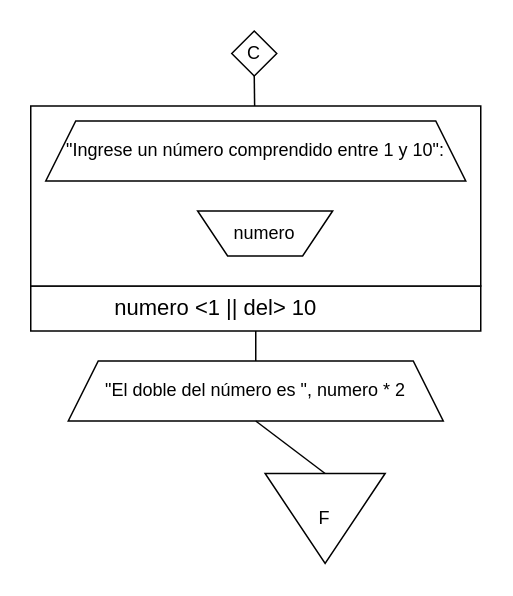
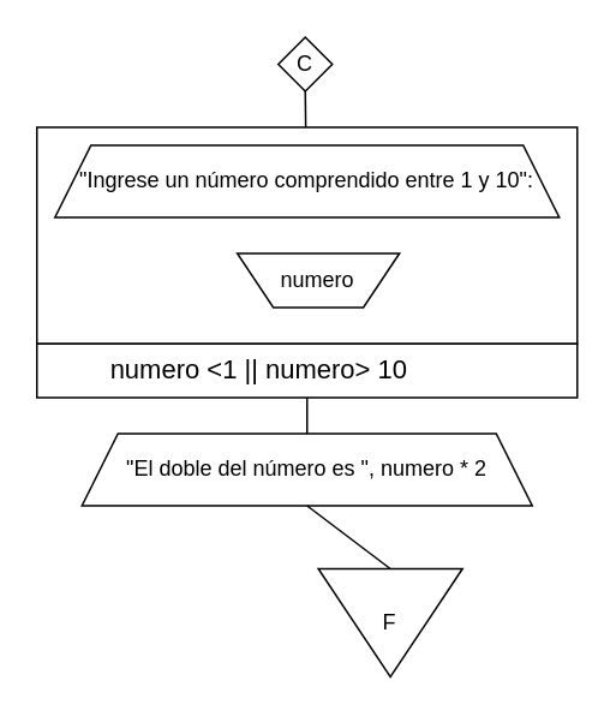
  <mxCell id="0" />
  <mxCell id="1" parent="0" />
  <mxCell id="2" value="&lt;font style=&quot;vertical-align: inherit&quot;&gt;&lt;font style=&quot;vertical-align: inherit&quot;&gt;C&lt;/font&gt;&lt;/font&gt;" style="rhombus;whiteSpace=wrap;html=1;" vertex="1" parent="1"><mxGeometry x="154" y="20" width="30" height="30" as="geometry" /></mxCell>
  <mxCell id="3" value="&lt;font style=&quot;vertical-align: inherit&quot;&gt;&lt;font style=&quot;vertical-align: inherit&quot;&gt;&quot;Ingrese un número comprendido entre 1 y 10&quot;&lt;/font&gt;&lt;/font&gt;" style="shape=trapezoid;perimeter=trapezoidPerimeter;whiteSpace=wrap;html=1;fixedSize=1;" vertex="1" parent="1"><mxGeometry x="26.25" y="130" width="287.5" height="30" as="geometry" /></mxCell>
  <mxCell id="4" value="" style="endArrow=none;html=1;entryX=0.5;entryY=1;entryDx=0;entryDy=0;exitX=0.5;exitY=0;exitDx=0;exitDy=0;" edge="1" parent="1" source="3" target="2"><mxGeometry width="50" height="50" relative="1" as="geometry"><mxPoint x="135" y="80" as="sourcePoint" /><mxPoint x="200" y="210" as="targetPoint" /></mxGeometry></mxCell>
  <mxCell id="5" value="" style="endArrow=none;html=1;entryX=0.5;entryY=1;entryDx=0;entryDy=0;exitX=0.556;exitY=1.067;exitDx=0;exitDy=0;exitPerimeter=0;" edge="1" parent="1" source="8" target="3"><mxGeometry width="50" height="50" relative="1" as="geometry"><mxPoint x="135" y="130" as="sourcePoint" /><mxPoint x="200" y="210" as="targetPoint" /></mxGeometry></mxCell>
- <mxCell id="6" value="&lt;span style=&quot;font-size: 11.0pt ; line-height: 107% ; font-family: &amp;#34;calibri&amp;#34; , sans-serif&quot;&gt;&lt;font style=&quot;vertical-align: inherit&quot;&gt;&lt;font style=&quot;vertical-align: inherit&quot;&gt;&lt;font style=&quot;vertical-align: inherit&quot;&gt;&lt;font style=&quot;vertical-align: inherit&quot;&gt;&lt;font style=&quot;vertical-align: inherit&quot;&gt;&lt;font style=&quot;vertical-align: inherit&quot;&gt;&lt;font style=&quot;vertical-align: inherit&quot;&gt;&lt;font style=&quot;vertical-align: inherit&quot;&gt;numero &amp;lt;1 ||&amp;nbsp;&lt;/font&gt;&lt;/font&gt;&lt;/font&gt;&lt;/font&gt;&lt;/font&gt;&lt;/font&gt;&lt;/font&gt;&lt;/font&gt;&lt;font style=&quot;vertical-align: inherit&quot;&gt;&lt;font style=&quot;vertical-align: inherit&quot;&gt;&lt;font style=&quot;vertical-align: inherit&quot;&gt;&lt;font style=&quot;vertical-align: inherit&quot;&gt;&lt;font style=&quot;vertical-align: inherit&quot;&gt;&lt;font style=&quot;vertical-align: inherit&quot;&gt;&lt;font style=&quot;vertical-align: inherit&quot;&gt;&lt;font style=&quot;vertical-align: inherit&quot;&gt;del&amp;gt; 10&lt;/font&gt;&lt;/font&gt;&lt;/font&gt;&lt;/font&gt;&lt;/font&gt;&lt;/font&gt;&lt;/font&gt;&lt;/font&gt;&amp;nbsp; &amp;nbsp; &amp;nbsp; &amp;nbsp; &amp;nbsp; &amp;nbsp; &amp;nbsp;&lt;/span&gt;" style="rounded=0;whiteSpace=wrap;html=1;" vertex="1" parent="1"><mxGeometry x="20" y="190" width="300" height="30" as="geometry" /></mxCell>
+ <mxCell id="6" value="&lt;span style=&quot;font-size: 11.0pt ; line-height: 107% ; font-family: &amp;#34;calibri&amp;#34; , sans-serif&quot;&gt;&lt;font style=&quot;vertical-align: inherit&quot;&gt;&lt;font style=&quot;vertical-align: inherit&quot;&gt;&lt;font style=&quot;vertical-align: inherit&quot;&gt;&lt;font style=&quot;vertical-align: inherit&quot;&gt;&lt;font style=&quot;vertical-align: inherit&quot;&gt;&lt;font style=&quot;vertical-align: inherit&quot;&gt;&lt;font style=&quot;vertical-align: inherit&quot;&gt;&lt;font style=&quot;vertical-align: inherit&quot;&gt;numero &amp;lt;1 ||&amp;nbsp;&lt;/font&gt;&lt;/font&gt;&lt;/font&gt;&lt;/font&gt;&lt;/font&gt;&lt;/font&gt;&lt;/font&gt;&lt;/font&gt;&lt;font style=&quot;vertical-align: inherit&quot;&gt;&lt;font style=&quot;vertical-align: inherit&quot;&gt;&lt;font style=&quot;vertical-align: inherit&quot;&gt;&lt;font style=&quot;vertical-align: inherit&quot;&gt;&lt;font style=&quot;vertical-align: inherit&quot;&gt;&lt;font style=&quot;vertical-align: inherit&quot;&gt;&lt;font style=&quot;vertical-align: inherit&quot;&gt;&lt;font style=&quot;vertical-align: inherit&quot;&gt;numero&amp;gt; 10&lt;/font&gt;&lt;/font&gt;&lt;/font&gt;&lt;/font&gt;&lt;/font&gt;&lt;/font&gt;&lt;/font&gt;&lt;/font&gt;&amp;nbsp; &amp;nbsp; &amp;nbsp; &amp;nbsp; &amp;nbsp; &amp;nbsp; &amp;nbsp;&lt;/span&gt;" style="rounded=0;whiteSpace=wrap;html=1;" vertex="1" parent="1"><mxGeometry x="20" y="190" width="300" height="30" as="geometry" /></mxCell>
  <mxCell id="7" value="" style="endArrow=none;html=1;entryX=0.5;entryY=0;entryDx=0;entryDy=0;" edge="1" parent="1"><mxGeometry width="50" height="50" relative="1" as="geometry"><mxPoint x="175.75" y="189" as="sourcePoint" /><mxPoint x="175.75" y="160" as="targetPoint" /></mxGeometry></mxCell>
  <mxCell id="8" value="&lt;font style=&quot;vertical-align: inherit&quot;&gt;&lt;font style=&quot;vertical-align: inherit&quot;&gt;numero&lt;/font&gt;&lt;/font&gt;" style="shape=trapezoid;perimeter=trapezoidPerimeter;whiteSpace=wrap;html=1;fixedSize=1;direction=west;" vertex="1" parent="1"><mxGeometry x="110" y="150" width="120" height="30" as="geometry" /></mxCell>
  <mxCell id="9" value="&lt;font style=&quot;vertical-align: inherit&quot;&gt;&lt;font style=&quot;vertical-align: inherit&quot;&gt;&quot;El doble del número es &quot;, numero * 2&lt;/font&gt;&lt;/font&gt;" style="shape=trapezoid;perimeter=trapezoidPerimeter;whiteSpace=wrap;html=1;fixedSize=1;" vertex="1" parent="1"><mxGeometry x="45" y="240" width="250" height="40" as="geometry" /></mxCell>
  <mxCell id="10" value="&lt;font style=&quot;vertical-align: inherit&quot;&gt;&lt;font style=&quot;vertical-align: inherit&quot;&gt;F&lt;/font&gt;&lt;/font&gt;" style="triangle;whiteSpace=wrap;html=1;direction=south;" vertex="1" parent="1"><mxGeometry x="176.25" y="315" width="80" height="60" as="geometry" /></mxCell>
  <mxCell id="11" value="" style="endArrow=none;html=1;exitX=0;exitY=0.5;exitDx=0;exitDy=0;entryX=0.5;entryY=1;entryDx=0;entryDy=0;" edge="1" parent="1" source="10" target="9"><mxGeometry width="50" height="50" relative="1" as="geometry"><mxPoint x="150" y="300" as="sourcePoint" /><mxPoint x="200" y="250" as="targetPoint" /></mxGeometry></mxCell>
  <mxCell id="12" value="" style="rounded=0;whiteSpace=wrap;html=1;" vertex="1" parent="1"><mxGeometry x="20" y="70" width="300" height="120" as="geometry" /></mxCell>
  <mxCell id="13" value="&quot;Ingrese un número comprendido entre 1 y 10&quot;:" style="shape=trapezoid;perimeter=trapezoidPerimeter;whiteSpace=wrap;html=1;fixedSize=1;rounded=0;" vertex="1" parent="1"><mxGeometry x="30" y="80" width="280" height="40" as="geometry" /></mxCell>
  <mxCell id="14" value="numero" style="shape=trapezoid;perimeter=trapezoidPerimeter;whiteSpace=wrap;html=1;fixedSize=1;rounded=0;direction=west;" vertex="1" parent="1"><mxGeometry x="131.25" y="140" width="90" height="30" as="geometry" /></mxCell>
  <mxCell id="15" value="" style="endArrow=none;html=1;entryX=0.5;entryY=1;entryDx=0;entryDy=0;exitX=0.5;exitY=0;exitDx=0;exitDy=0;" edge="1" parent="1" source="9" target="6"><mxGeometry width="50" height="50" relative="1" as="geometry"><mxPoint x="150" y="260" as="sourcePoint" /><mxPoint x="200" y="210" as="targetPoint" /></mxGeometry></mxCell>
